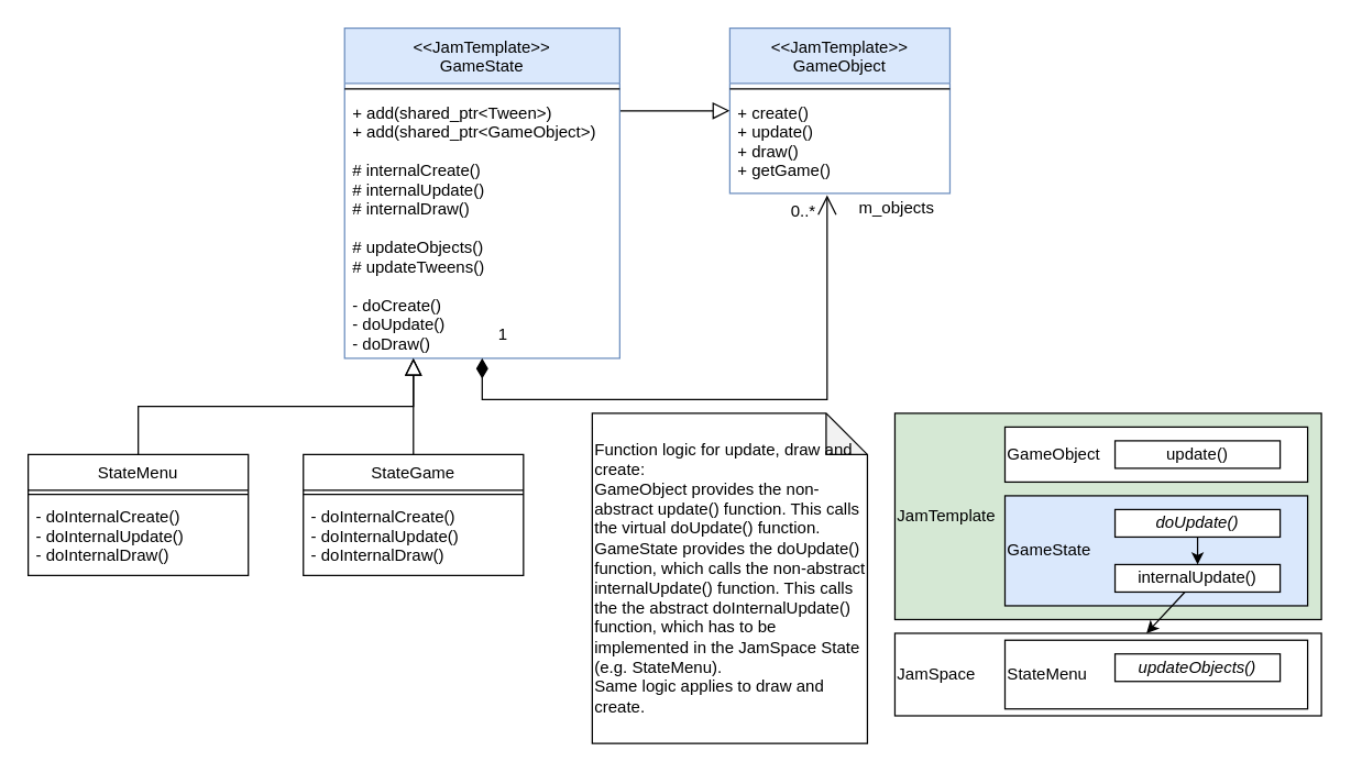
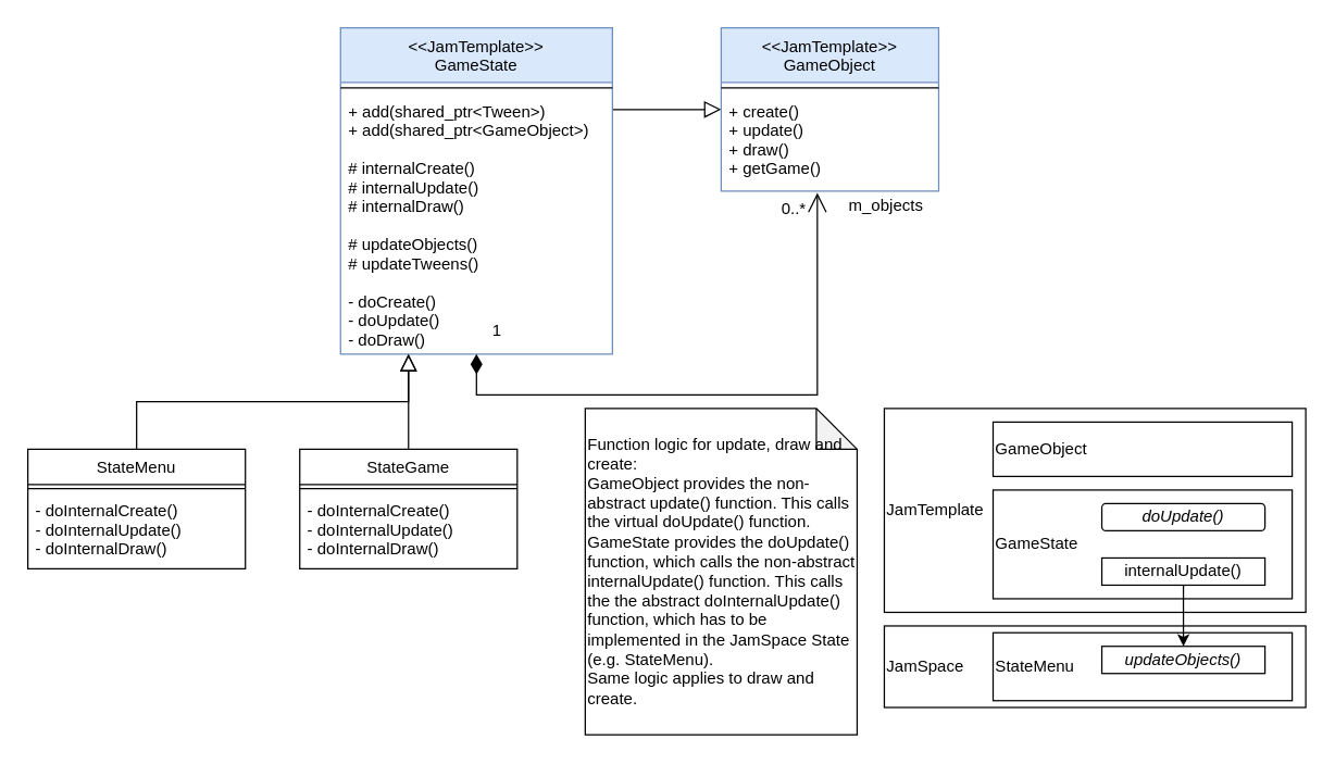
  <mxCell id="0" />
  <mxCell id="1" parent="0" />
  <mxCell id="2" value="" style="endArrow=block;endSize=10;endFill=0;shadow=0;strokeWidth=1;rounded=0;edgeStyle=elbowEdgeStyle;elbow=vertical;entryX=0.25;entryY=1;entryDx=0;entryDy=0;exitX=0.5;exitY=0;exitDx=0;exitDy=0;" parent="1" source="14" target="7" edge="1"><mxGeometry width="160" relative="1" as="geometry"><mxPoint x="50" y="340" as="sourcePoint" /><mxPoint x="150" y="238" as="targetPoint" /></mxGeometry></mxCell>
  <mxCell id="3" value="" style="endArrow=block;endSize=10;endFill=0;shadow=0;strokeWidth=1;rounded=0;edgeStyle=elbowEdgeStyle;elbow=vertical;" parent="1" source="7" target="4" edge="1"><mxGeometry width="160" relative="1" as="geometry"><mxPoint x="450" y="175" as="sourcePoint" /><mxPoint x="530" y="135" as="targetPoint" /></mxGeometry></mxCell>
  <mxCell id="4" value="&lt;&lt;JamTemplate&gt;&gt;&#10;GameObject" style="swimlane;fontStyle=0;align=center;verticalAlign=top;childLayout=stackLayout;horizontal=1;startSize=40;horizontalStack=0;resizeParent=1;resizeLast=0;collapsible=1;marginBottom=0;rounded=0;shadow=0;strokeWidth=1;fillColor=#dae8fc;strokeColor=#6c8ebf;" parent="1" vertex="1"><mxGeometry x="530" y="20" width="160" height="120" as="geometry"><mxRectangle x="230" y="140" width="160" height="26" as="alternateBounds" /></mxGeometry></mxCell>
  <mxCell id="5" value="" style="line;html=1;strokeWidth=1;align=left;verticalAlign=middle;spacingTop=-1;spacingLeft=3;spacingRight=3;rotatable=0;labelPosition=right;points=[];portConstraint=eastwest;" parent="4" vertex="1"><mxGeometry y="40" width="160" height="8" as="geometry" /></mxCell>
  <mxCell id="6" value="+ create()&#10;+ update()&#10;+ draw()&#10;+ getGame()" style="text;align=left;verticalAlign=top;spacingLeft=4;spacingRight=4;overflow=hidden;rotatable=0;points=[[0,0.5],[1,0.5]];portConstraint=eastwest;" parent="4" vertex="1"><mxGeometry y="48" width="160" height="72" as="geometry" /></mxCell>
  <mxCell id="7" value="&lt;&lt;JamTemplate&gt;&gt;&#10;GameState" style="swimlane;fontStyle=0;align=center;verticalAlign=top;childLayout=stackLayout;horizontal=1;startSize=40;horizontalStack=0;resizeParent=1;resizeLast=0;collapsible=1;marginBottom=0;rounded=0;shadow=0;strokeWidth=1;fillColor=#dae8fc;strokeColor=#6c8ebf;" parent="1" vertex="1"><mxGeometry x="250" y="20" width="200" height="240" as="geometry"><mxRectangle x="230" y="140" width="160" height="26" as="alternateBounds" /></mxGeometry></mxCell>
  <mxCell id="8" value="" style="line;html=1;strokeWidth=1;align=left;verticalAlign=middle;spacingTop=-1;spacingLeft=3;spacingRight=3;rotatable=0;labelPosition=right;points=[];portConstraint=eastwest;" parent="7" vertex="1"><mxGeometry y="40" width="200" height="8" as="geometry" /></mxCell>
  <mxCell id="9" value="+ add(shared_ptr&lt;Tween&gt;)&#10;+ add(shared_ptr&lt;GameObject&gt;)&#10;&#10;# internalCreate()&#10;# internalUpdate()&#10;# internalDraw()&#10;&#10;# updateObjects()&#10;# updateTweens()&#10;&#10;- doCreate()&#10;- doUpdate()&#10;- doDraw()" style="text;align=left;verticalAlign=top;spacingLeft=4;spacingRight=4;overflow=hidden;rotatable=0;points=[[0,0.5],[1,0.5]];portConstraint=eastwest;" parent="7" vertex="1"><mxGeometry y="48" width="200" height="192" as="geometry" /></mxCell>
  <mxCell id="10" value="" style="endArrow=open;shadow=0;strokeWidth=1;rounded=0;endFill=1;edgeStyle=elbowEdgeStyle;elbow=vertical;exitX=0.5;exitY=1;exitDx=0;exitDy=0;startArrow=diamondThin;startFill=1;endSize=12;startSize=12;entryX=0.442;entryY=1.019;entryDx=0;entryDy=0;entryPerimeter=0;" parent="1" source="7" target="6" edge="1"><mxGeometry x="0.5" y="41" relative="1" as="geometry"><mxPoint x="230" y="298" as="sourcePoint" /><mxPoint x="340" y="190" as="targetPoint" /><mxPoint x="-40" y="32" as="offset" /><Array as="points"><mxPoint x="470" y="290" /><mxPoint x="270" y="298" /></Array></mxGeometry></mxCell>
  <mxCell id="11" value="1" style="resizable=0;align=left;verticalAlign=bottom;labelBackgroundColor=none;fontSize=12;" parent="10" connectable="0" vertex="1"><mxGeometry x="-1" relative="1" as="geometry"><mxPoint x="10" y="-9" as="offset" /></mxGeometry></mxCell>
  <mxCell id="12" value="0..*" style="resizable=0;align=right;verticalAlign=bottom;labelBackgroundColor=none;fontSize=12;" parent="10" connectable="0" vertex="1"><mxGeometry x="1" relative="1" as="geometry"><mxPoint x="-7" y="20" as="offset" /></mxGeometry></mxCell>
  <mxCell id="13" value="m_objects" style="text;html=1;resizable=0;points=[];;align=center;verticalAlign=middle;labelBackgroundColor=none;rounded=0;shadow=0;strokeWidth=1;fontSize=12;" parent="10" vertex="1" connectable="0"><mxGeometry x="0.5" y="49" relative="1" as="geometry"><mxPoint x="98.28" y="-98.72" as="offset" /></mxGeometry></mxCell>
  <mxCell id="14" value="StateGame" style="swimlane;fontStyle=0;align=center;verticalAlign=top;childLayout=stackLayout;horizontal=1;startSize=26;horizontalStack=0;resizeParent=1;resizeLast=0;collapsible=1;marginBottom=0;rounded=0;shadow=0;strokeWidth=1;" parent="1" vertex="1"><mxGeometry x="220" y="330" width="160" height="88" as="geometry"><mxRectangle x="340" y="380" width="170" height="26" as="alternateBounds" /></mxGeometry></mxCell>
  <mxCell id="15" value="" style="line;html=1;strokeWidth=1;align=left;verticalAlign=middle;spacingTop=-1;spacingLeft=3;spacingRight=3;rotatable=0;labelPosition=right;points=[];portConstraint=eastwest;" parent="14" vertex="1"><mxGeometry y="26" width="160" height="6" as="geometry" /></mxCell>
  <mxCell id="16" value="- doInternalCreate()&#10;- doInternalUpdate()&#10;- doInternalDraw()" style="text;align=left;verticalAlign=top;spacingLeft=4;spacingRight=4;overflow=hidden;rotatable=0;points=[[0,0.5],[1,0.5]];portConstraint=eastwest;" parent="14" vertex="1"><mxGeometry y="32" width="160" height="48" as="geometry" /></mxCell>
  <mxCell id="17" value="StateMenu" style="swimlane;fontStyle=0;align=center;verticalAlign=top;childLayout=stackLayout;horizontal=1;startSize=26;horizontalStack=0;resizeParent=1;resizeLast=0;collapsible=1;marginBottom=0;rounded=0;shadow=0;strokeWidth=1;" parent="1" vertex="1"><mxGeometry x="20" y="330" width="160" height="88" as="geometry"><mxRectangle x="340" y="380" width="170" height="26" as="alternateBounds" /></mxGeometry></mxCell>
  <mxCell id="18" value="" style="line;html=1;strokeWidth=1;align=left;verticalAlign=middle;spacingTop=-1;spacingLeft=3;spacingRight=3;rotatable=0;labelPosition=right;points=[];portConstraint=eastwest;" parent="17" vertex="1"><mxGeometry y="26" width="160" height="6" as="geometry" /></mxCell>
  <mxCell id="19" value="- doInternalCreate()&#10;- doInternalUpdate()&#10;- doInternalDraw()" style="text;align=left;verticalAlign=top;spacingLeft=4;spacingRight=4;overflow=hidden;rotatable=0;points=[[0,0.5],[1,0.5]];portConstraint=eastwest;" parent="17" vertex="1"><mxGeometry y="32" width="160" height="48" as="geometry" /></mxCell>
  <mxCell id="20" value="" style="endArrow=block;endSize=10;endFill=0;shadow=0;strokeWidth=1;rounded=0;edgeStyle=elbowEdgeStyle;elbow=vertical;entryX=0.25;entryY=1;entryDx=0;entryDy=0;exitX=0.5;exitY=0;exitDx=0;exitDy=0;" parent="1" source="17" target="7" edge="1"><mxGeometry width="160" relative="1" as="geometry"><mxPoint x="101.25" y="310" as="sourcePoint" /><mxPoint x="98.75" y="150" as="targetPoint" /></mxGeometry></mxCell>
  <mxCell id="21" value="&lt;div&gt;&lt;span&gt;Function logic for update, draw and create:&lt;/span&gt;&lt;/div&gt;&lt;div&gt;&lt;span&gt;GameObject provides the non-abstract update() function. This calls the virtual doUpdate() function.&amp;nbsp;&lt;/span&gt;&lt;/div&gt;&lt;div&gt;&lt;span&gt;GameState provides the doUpdate() function, which calls the non-abstract internalUpdate() function. This calls the the abstract doInternalUpdate() function, which has to be implemented in the JamSpace State (e.g. StateMenu).&lt;/span&gt;&lt;/div&gt;&lt;div&gt;&lt;span&gt;Same logic applies to draw and create.&lt;/span&gt;&lt;/div&gt;" style="shape=note;whiteSpace=wrap;html=1;backgroundOutline=1;darkOpacity=0.05;align=left;" vertex="1" parent="1"><mxGeometry x="430" y="300" width="200" height="240" as="geometry" /></mxCell>
- <mxCell id="22" value="JamTemplate" style="rounded=0;whiteSpace=wrap;html=1;align=left;fillColor=#d5e8d4;" vertex="1" parent="1"><mxGeometry x="650" y="300" width="310" height="150" as="geometry" /></mxCell>
+ <mxCell id="22" value="JamTemplate" style="rounded=0;whiteSpace=wrap;html=1;align=left;" vertex="1" parent="1"><mxGeometry x="650" y="300" width="310" height="150" as="geometry" /></mxCell>
  <mxCell id="23" value="JamSpace" style="rounded=0;whiteSpace=wrap;html=1;align=left;" vertex="1" parent="1"><mxGeometry x="650" y="460" width="310" height="60" as="geometry" /></mxCell>
  <mxCell id="24" value="GameObject" style="rounded=0;whiteSpace=wrap;html=1;align=left;" vertex="1" parent="1"><mxGeometry x="730" y="310" width="220" height="40" as="geometry" /></mxCell>
- <mxCell id="25" value="GameState" style="rounded=0;whiteSpace=wrap;html=1;align=left;fillColor=#dae8fc;" vertex="1" parent="1"><mxGeometry x="730" y="360" width="220" height="80" as="geometry" /></mxCell>
+ <mxCell id="25" value="GameState" style="rounded=0;whiteSpace=wrap;html=1;align=left;" vertex="1" parent="1"><mxGeometry x="730" y="360" width="220" height="80" as="geometry" /></mxCell>
  <mxCell id="26" value="StateMenu" style="rounded=0;whiteSpace=wrap;html=1;align=left;" vertex="1" parent="1"><mxGeometry x="730" y="465" width="220" height="50" as="geometry" /></mxCell>
- <mxCell id="27" value="update()" style="rounded=0;whiteSpace=wrap;html=1;" vertex="1" parent="1"><mxGeometry x="810" y="320" width="120" height="20" as="geometry" /></mxCell>
- <mxCell id="28" value="&lt;i&gt;doUpdate()&lt;/i&gt;" style="rounded=0;whiteSpace=wrap;html=1;" vertex="1" parent="1"><mxGeometry x="810" y="370" width="120" height="20" as="geometry" /></mxCell>
+ <mxCell id="28" value="&lt;i&gt;doUpdate()&lt;/i&gt;" style="whiteSpace=wrap;html=1;rounded=1;" vertex="1" parent="1"><mxGeometry x="810" y="370" width="120" height="20" as="geometry" /></mxCell>
  <mxCell id="29" value="internalUpdate()" style="rounded=0;whiteSpace=wrap;html=1;" vertex="1" parent="1"><mxGeometry x="810" y="410" width="120" height="20" as="geometry" /></mxCell>
  <mxCell id="30" value="&lt;i&gt;updateObjects()&lt;/i&gt;" style="rounded=0;whiteSpace=wrap;html=1;" vertex="1" parent="1"><mxGeometry x="810" y="475" width="120" height="20" as="geometry" /></mxCell>
- <mxCell id="31" value="" style="endArrow=classic;html=1;entryX=0.5;entryY=0;entryDx=0;entryDy=0;" edge="1" parent="1" source="28" target="29"><mxGeometry width="50" height="50" relative="1" as="geometry"><mxPoint x="880" y="360" as="sourcePoint" /><mxPoint x="880" y="380" as="targetPoint" /></mxGeometry></mxCell>
- <mxCell id="32" value="" style="endArrow=classic;html=1;" edge="1" parent="1" source="29" target="23"><mxGeometry width="50" height="50" relative="1" as="geometry"><mxPoint x="870" y="430" as="sourcePoint" /><mxPoint x="880" y="430" as="targetPoint" /></mxGeometry></mxCell>
+ <mxCell id="32" value="" style="endArrow=classic;html=1;entryX=0.5;entryY=0;entryDx=0;entryDy=0;" edge="1" parent="1" source="29" target="30"><mxGeometry width="50" height="50" relative="1" as="geometry"><mxPoint x="870" y="430" as="sourcePoint" /><mxPoint x="880" y="430" as="targetPoint" /></mxGeometry></mxCell>
